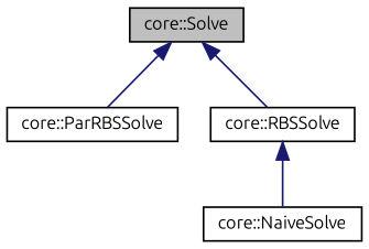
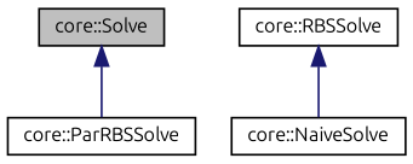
  digraph {
    fontname=Ubuntu
    node [color=black fillcolor=white fontname=Ubuntu fontsize=10 shape=record style=filled]
    edge [color=midnightblue dir=back fontname=Ubuntu fontsize=10 labelfontname=Helvetica labelfontsize=10 style=solid]
    n1 [fillcolor=grey75 fontcolor=black height=0.2 label="core::Solve" width=0.4]
    n2 [height=0.2 label="core::ParRBSSolve" width=0.4]
    n3 [height=0.2 label="core::RBSSolve" width=0.4]
    n4 [height=0.2 label="core::NaiveSolve" width=0.4]
    n1 -> n2
-   n1 -> n3
    n3 -> n4
  }
